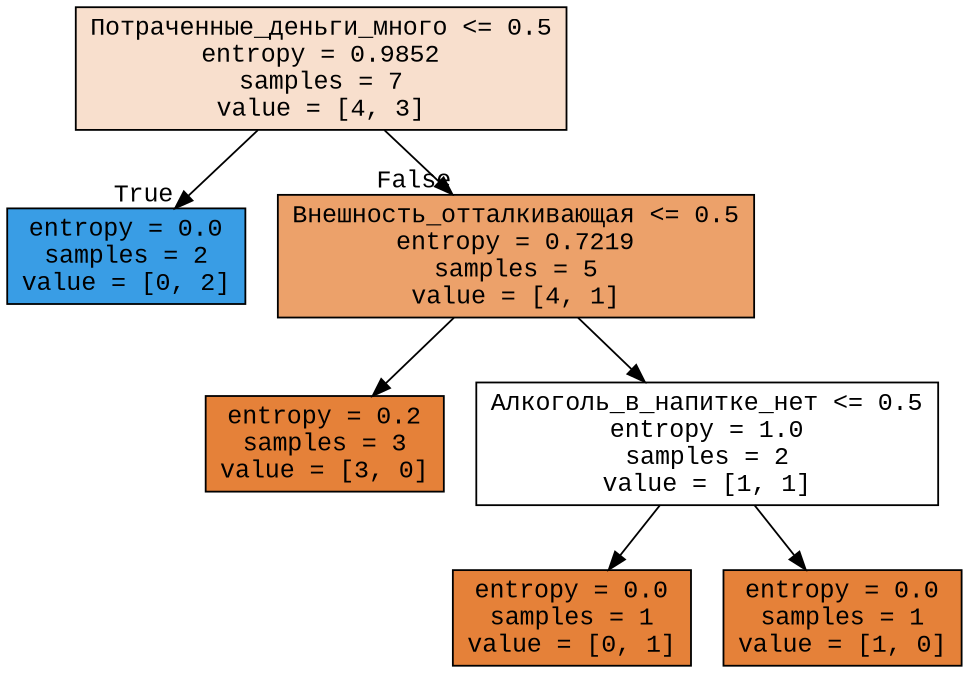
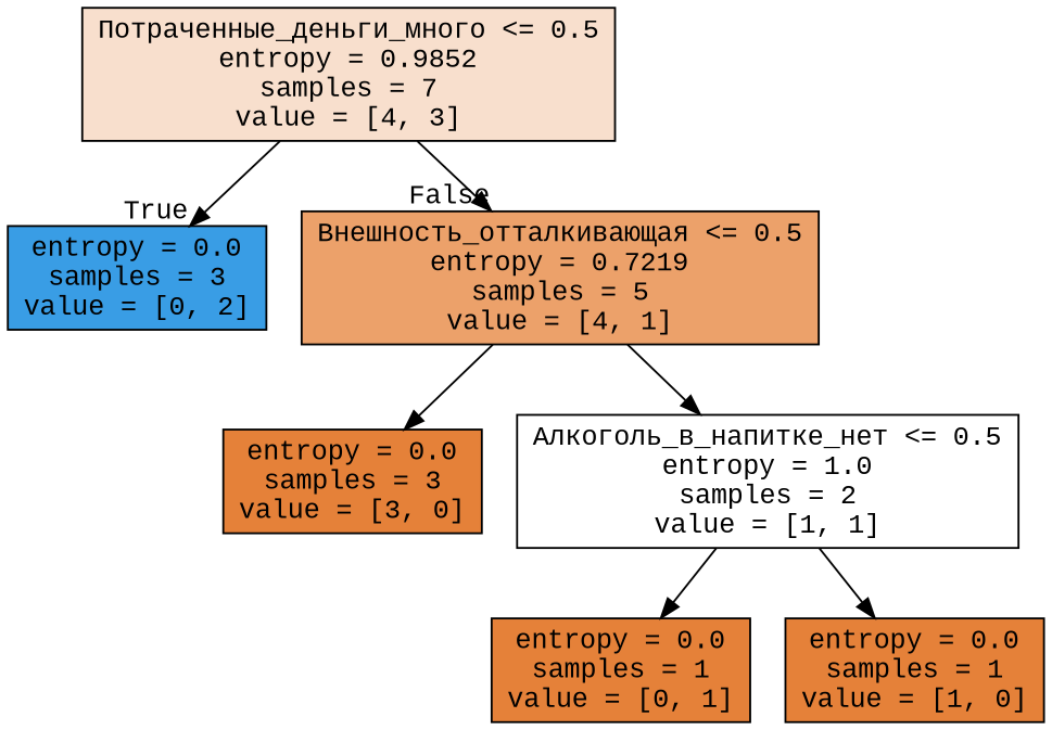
  digraph {
    fontname="Liberation Mono"
    node [color=black fillcolor="#e58139ff" fontname="Liberation Mono" shape=box style=filled]
    edge [fontname="Liberation Mono"]
    n1 [fillcolor="#e5813940" label="Потраченные_деньги_много <= 0.5\nentropy = 0.9852\nsamples = 7\nvalue = [4, 3]"]
-   n2 [fillcolor="#399de5ff" label="entropy = 0.0\nsamples = 2\nvalue = [0, 2]"]
+   n2 [fillcolor="#399de5ff" label="entropy = 0.0\nsamples = 3\nvalue = [0, 2]"]
    n3 [fillcolor="#e58139bf" label="Внешность_отталкивающая <= 0.5\nentropy = 0.7219\nsamples = 5\nvalue = [4, 1]"]
-   n4 [label="entropy = 0.2\nsamples = 3\nvalue = [3, 0]"]
+   n4 [label="entropy = 0.0\nsamples = 3\nvalue = [3, 0]"]
    n5 [fillcolor="#e5813900" label="Алкоголь_в_напитке_нет <= 0.5\nentropy = 1.0\nsamples = 2\nvalue = [1, 1]"]
    n6 [label="entropy = 0.0\nsamples = 1\nvalue = [0, 1]"]
    n7 [label="entropy = 0.0\nsamples = 1\nvalue = [1, 0]"]
    n1 -> n2 [headlabel=True labelangle=45 labeldistance=2.5]
    n1 -> n3 [headlabel=False labelangle=-45 labeldistance=2.5]
    n3 -> n4
    n3 -> n5
    n5 -> n6
    n5 -> n7
  }
